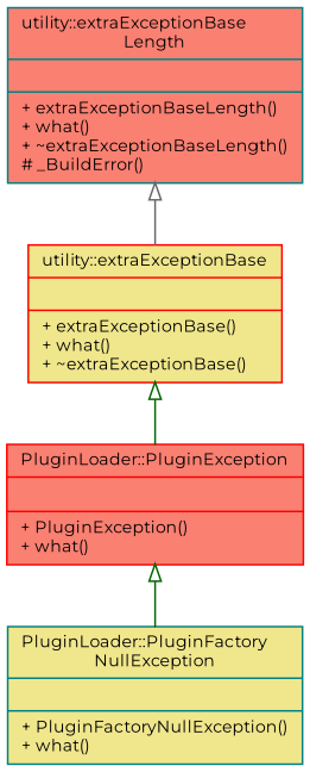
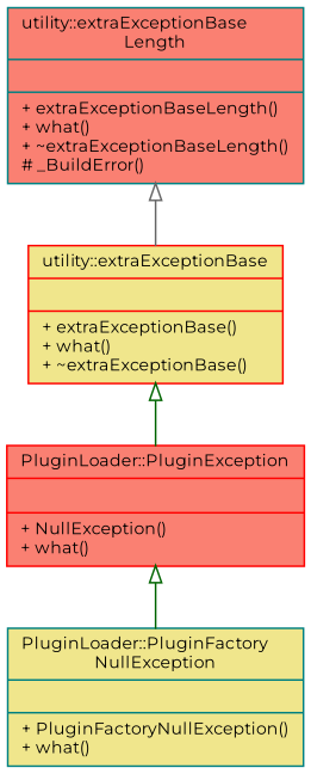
  digraph {
    fontname=Montserrat
    node [color=teal fillcolor=khaki fontname=Montserrat fontsize=10 shape=record style=filled]
    edge [arrowtail=onormal color=darkgreen dir=back fontname=Montserrat fontsize=10 labelfontname=Helvetica labelfontsize=10 style=solid]
    n1 [fontcolor=black height=0.2 label="{PluginLoader::PluginFactory\lNullException\n||+ PluginFactoryNullException()\l+ what()\l}" width=0.4]
-   n2 [color=red fillcolor=salmon height=0.2 label="{PluginLoader::PluginException\n||+ PluginException()\l+ what()\l}" width=0.4]
+   n2 [color=red fillcolor=salmon height=0.2 label="{PluginLoader::PluginException\n||+ NullException()\l+ what()\l}" width=0.4]
    n3 [color=red height=0.2 label="{utility::extraExceptionBase\n||+ extraExceptionBase()\l+ what()\l+ ~extraExceptionBase()\l}" width=0.4]
    n4 [fillcolor=salmon height=0.2 label="{utility::extraExceptionBase\lLength\n||+ extraExceptionBaseLength()\l+ what()\l+ ~extraExceptionBaseLength()\l# _BuildError()\l}" width=0.4]
    n2 -> n1
    n3 -> n2
    n4 -> n3 [color=gray40]
  }
